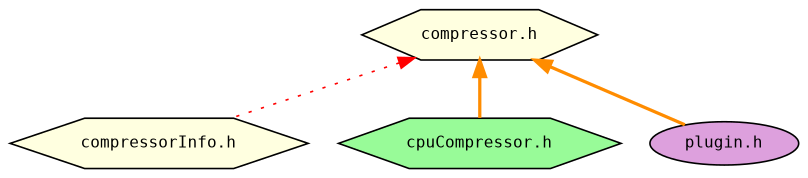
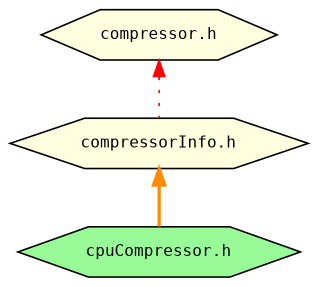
  digraph {
    fontname="DejaVu Sans Mono"
    node [color=black fillcolor=lightyellow fontname="DejaVu Sans Mono" fontsize=10 shape=hexagon style=filled]
    edge [color=darkorange dir=back fontname="DejaVu Sans Mono" fontsize=10 labelfontname=FreeSans labelfontsize=10 style=bold]
    n1 [height=0.2 label="compressor.h" width=0.4]
    n2 [height=0.2 label="compressorInfo.h" width=0.4]
    n3 [fillcolor=palegreen height=0.2 label="cpuCompressor.h" width=0.4]
-   n4 [fillcolor=plum height=0.2 label="plugin.h" shape=ellipse width=0.4]
    n1 -> n2 [color=red style=dotted]
-   n1 -> n3
-   n1 -> n4
+   n2 -> n3
  }
